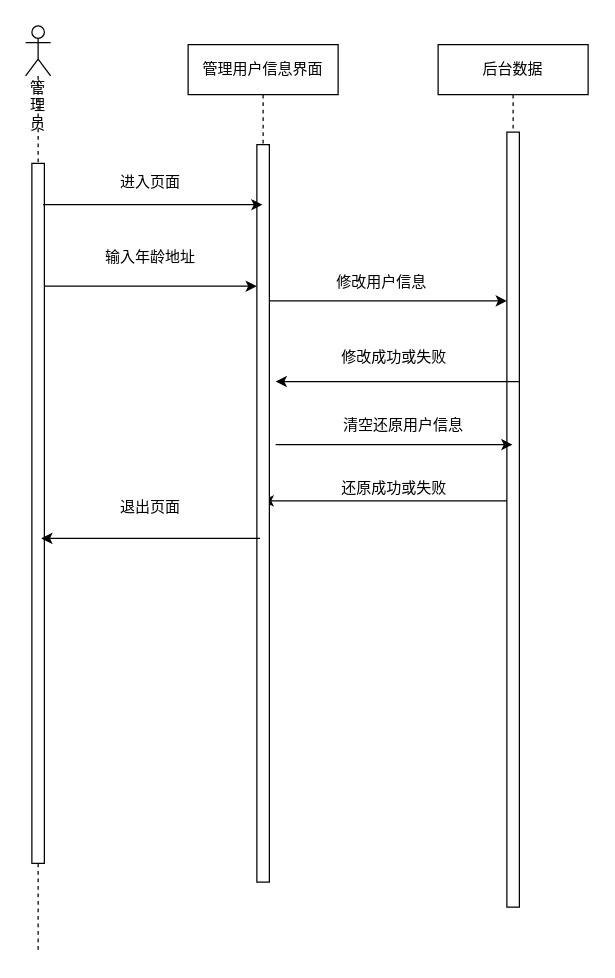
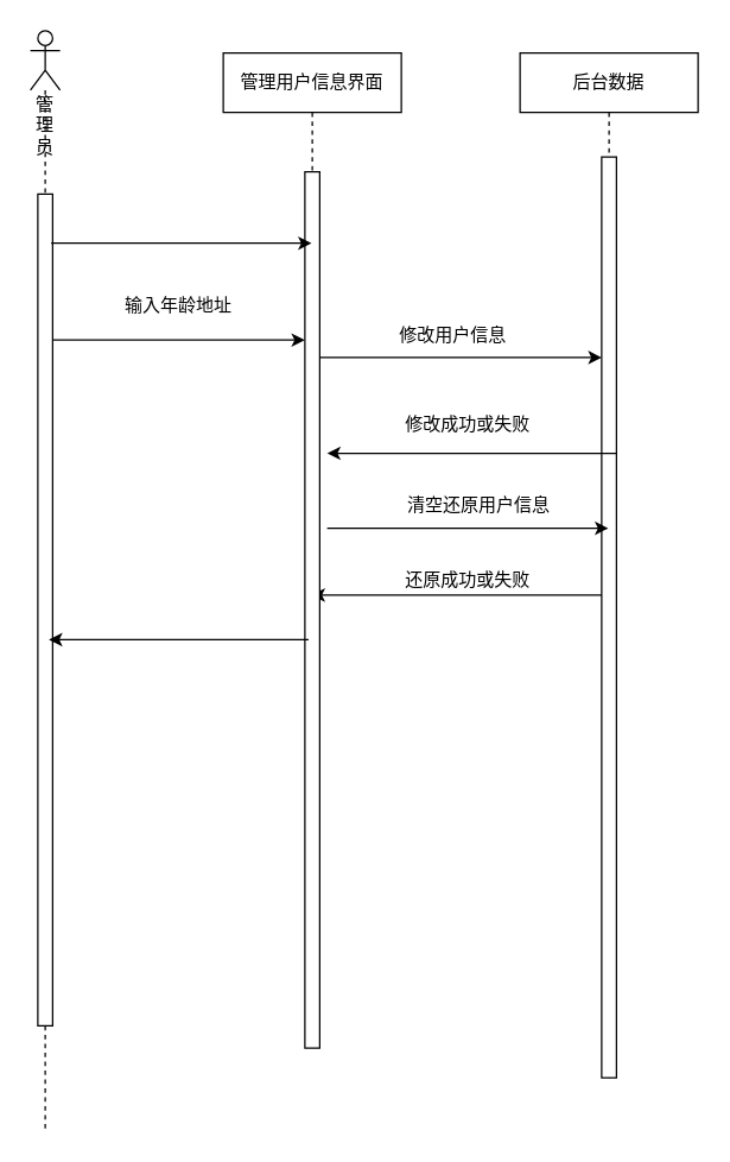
  <mxCell id="0" />
  <mxCell id="1" parent="0" />
  <mxCell id="2" value="管理员" style="shape=umlLifeline;participant=umlActor;perimeter=lifelinePerimeter;whiteSpace=wrap;html=1;container=1;collapsible=0;recursiveResize=0;verticalAlign=top;spacingTop=36;outlineConnect=0;" parent="1" vertex="1"><mxGeometry x="20" y="20" width="20" height="740" as="geometry" /></mxCell>
  <mxCell id="3" value="" style="html=1;points=[];perimeter=orthogonalPerimeter;" parent="2" vertex="1"><mxGeometry x="5" y="110" width="10" height="560" as="geometry" /></mxCell>
  <mxCell id="4" value="后台数据" style="shape=umlLifeline;perimeter=lifelinePerimeter;whiteSpace=wrap;html=1;container=1;collapsible=0;recursiveResize=0;outlineConnect=0;" parent="1" vertex="1"><mxGeometry x="350" y="35" width="120" height="690" as="geometry" /></mxCell>
  <mxCell id="5" value="" style="html=1;points=[];perimeter=orthogonalPerimeter;" parent="4" vertex="1"><mxGeometry x="55" y="70" width="10" height="620" as="geometry" /></mxCell>
  <mxCell id="6" value="" style="endArrow=classic;html=1;rounded=0;" parent="4" edge="1"><mxGeometry width="50" height="50" relative="1" as="geometry"><mxPoint x="-140.5" y="205" as="sourcePoint" /><mxPoint x="55" y="205" as="targetPoint" /><Array as="points"><mxPoint x="-50" y="205" /></Array></mxGeometry></mxCell>
  <mxCell id="7" value="" style="endArrow=classic;html=1;rounded=0;exitX=0;exitY=0.265;exitDx=0;exitDy=0;exitPerimeter=0;" edge="1" parent="4"><mxGeometry width="50" height="50" relative="1" as="geometry"><mxPoint x="55" y="365.0" as="sourcePoint" /><mxPoint x="-140.5" y="365.0" as="targetPoint" /></mxGeometry></mxCell>
  <mxCell id="8" value="管理用户信息界面" style="shape=umlLifeline;perimeter=lifelinePerimeter;whiteSpace=wrap;html=1;container=1;collapsible=0;recursiveResize=0;outlineConnect=0;" parent="1" vertex="1"><mxGeometry x="150" y="35" width="120" height="670" as="geometry" /></mxCell>
  <mxCell id="9" value="" style="html=1;points=[];perimeter=orthogonalPerimeter;" parent="8" vertex="1"><mxGeometry x="55" y="80" width="10" height="590" as="geometry" /></mxCell>
  <mxCell id="10" value="" style="endArrow=classic;html=1;rounded=0;" parent="8" edge="1"><mxGeometry width="50" height="50" relative="1" as="geometry"><mxPoint x="57.5" y="395" as="sourcePoint" /><mxPoint x="-117.5" y="395" as="targetPoint" /><Array as="points"><mxPoint x="-72" y="395" /></Array></mxGeometry></mxCell>
  <mxCell id="11" value="输入年龄地址" style="text;html=1;strokeColor=none;fillColor=none;align=center;verticalAlign=middle;whiteSpace=wrap;rounded=0;" parent="8" vertex="1"><mxGeometry x="-110" y="155" width="160" height="30" as="geometry" /></mxCell>
  <mxCell id="12" value="" style="endArrow=classic;html=1;rounded=0;exitX=0.9;exitY=0.059;exitDx=0;exitDy=0;exitPerimeter=0;" parent="1" source="3" target="8" edge="1"><mxGeometry width="50" height="50" relative="1" as="geometry"><mxPoint x="400" y="480" as="sourcePoint" /><mxPoint x="450" y="430" as="targetPoint" /></mxGeometry></mxCell>
- <mxCell id="13" value="进入页面" style="text;html=1;strokeColor=none;fillColor=none;align=center;verticalAlign=middle;whiteSpace=wrap;rounded=0;" parent="1" vertex="1"><mxGeometry x="90" y="130" width="60" height="30" as="geometry" /></mxCell>
  <mxCell id="14" value="修改用户信息" style="text;html=1;strokeColor=none;fillColor=none;align=center;verticalAlign=middle;whiteSpace=wrap;rounded=0;" parent="1" vertex="1"><mxGeometry x="250" y="210" width="110" height="30" as="geometry" /></mxCell>
  <mxCell id="15" value="修改成功或失败" style="text;html=1;strokeColor=none;fillColor=none;align=center;verticalAlign=middle;whiteSpace=wrap;rounded=0;" parent="1" vertex="1"><mxGeometry x="270" y="270" width="90" height="30" as="geometry" /></mxCell>
  <mxCell id="16" value="" style="endArrow=classic;html=1;rounded=0;entryX=0;entryY=0.192;entryDx=0;entryDy=0;entryPerimeter=0;" parent="1" source="3" target="9" edge="1"><mxGeometry width="50" height="50" relative="1" as="geometry"><mxPoint x="30" y="400" as="sourcePoint" /><mxPoint x="-40" y="350" as="targetPoint" /><Array as="points" /></mxGeometry></mxCell>
- <mxCell id="17" value="退出页面" style="text;html=1;strokeColor=none;fillColor=none;align=center;verticalAlign=middle;whiteSpace=wrap;rounded=0;" parent="1" vertex="1"><mxGeometry x="90" y="390" width="60" height="30" as="geometry" /></mxCell>
  <mxCell id="18" value="清空还原用户信息" style="text;html=1;strokeColor=none;fillColor=none;align=center;verticalAlign=middle;whiteSpace=wrap;rounded=0;" parent="1" vertex="1"><mxGeometry x="230" y="325" width="185" height="30" as="geometry" /></mxCell>
  <mxCell id="19" value="" style="endArrow=classic;html=1;rounded=0;exitX=0;exitY=0.265;exitDx=0;exitDy=0;exitPerimeter=0;" parent="1" edge="1"><mxGeometry width="50" height="50" relative="1" as="geometry"><mxPoint x="415.5" y="304.5" as="sourcePoint" /><mxPoint x="220" y="304.5" as="targetPoint" /></mxGeometry></mxCell>
  <mxCell id="20" value="" style="endArrow=classic;html=1;rounded=0;" edge="1" parent="1" target="4"><mxGeometry width="50" height="50" relative="1" as="geometry"><mxPoint x="220" y="355" as="sourcePoint" /><mxPoint x="370" y="355" as="targetPoint" /><Array as="points"><mxPoint x="360" y="355" /></Array></mxGeometry></mxCell>
  <mxCell id="21" value="还原成功或失败" style="text;html=1;strokeColor=none;fillColor=none;align=center;verticalAlign=middle;whiteSpace=wrap;rounded=0;" vertex="1" parent="1"><mxGeometry x="270" y="375" width="90" height="30" as="geometry" /></mxCell>
